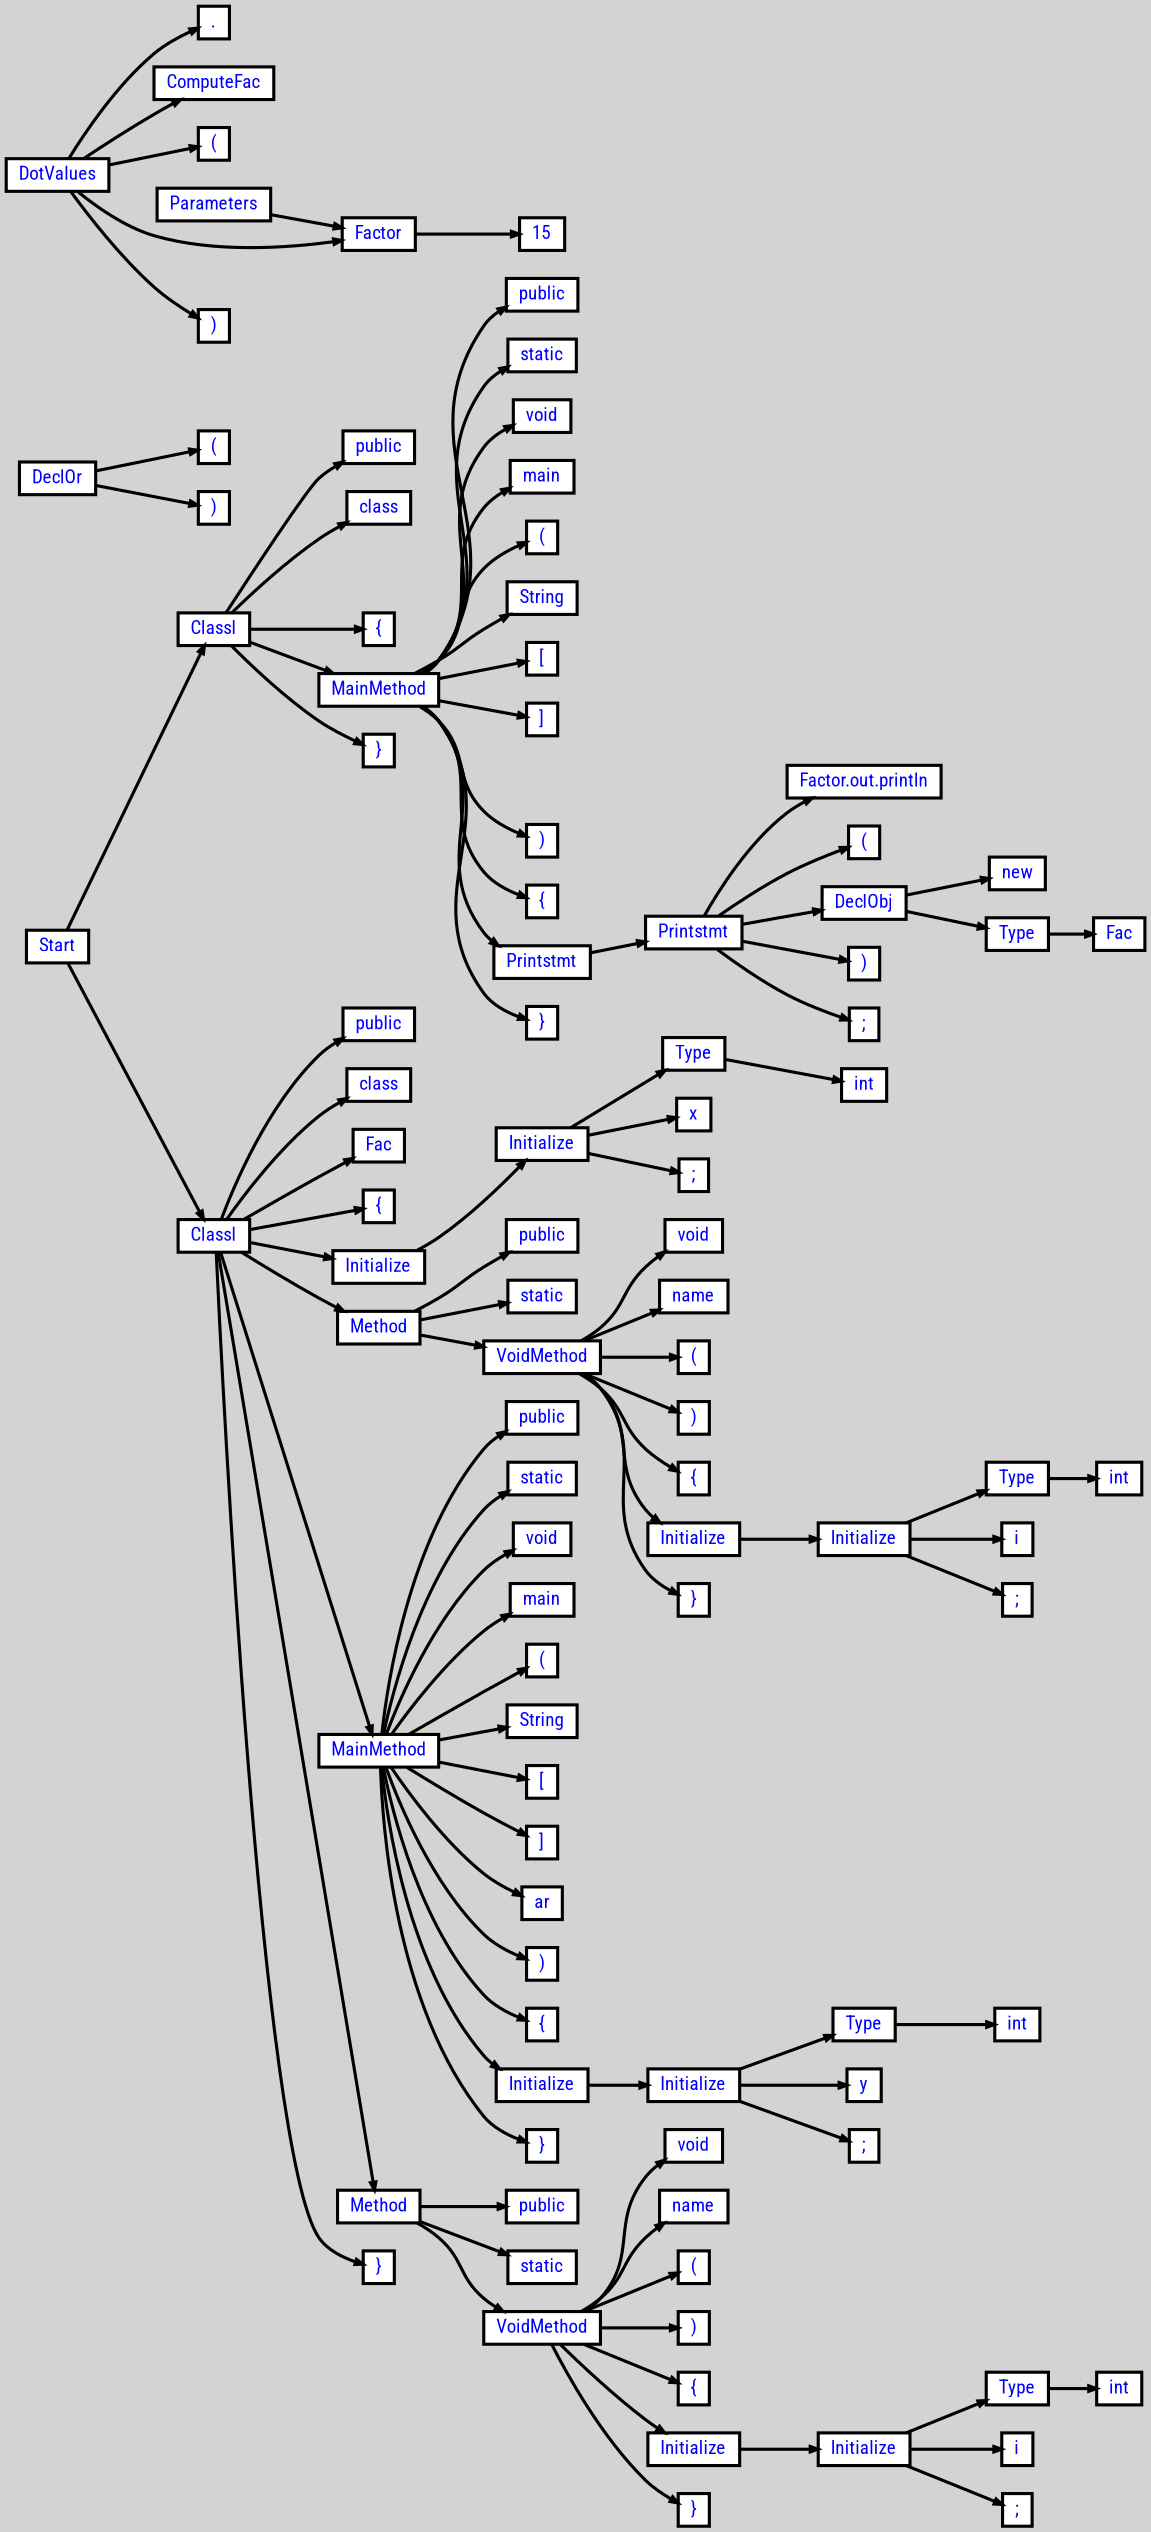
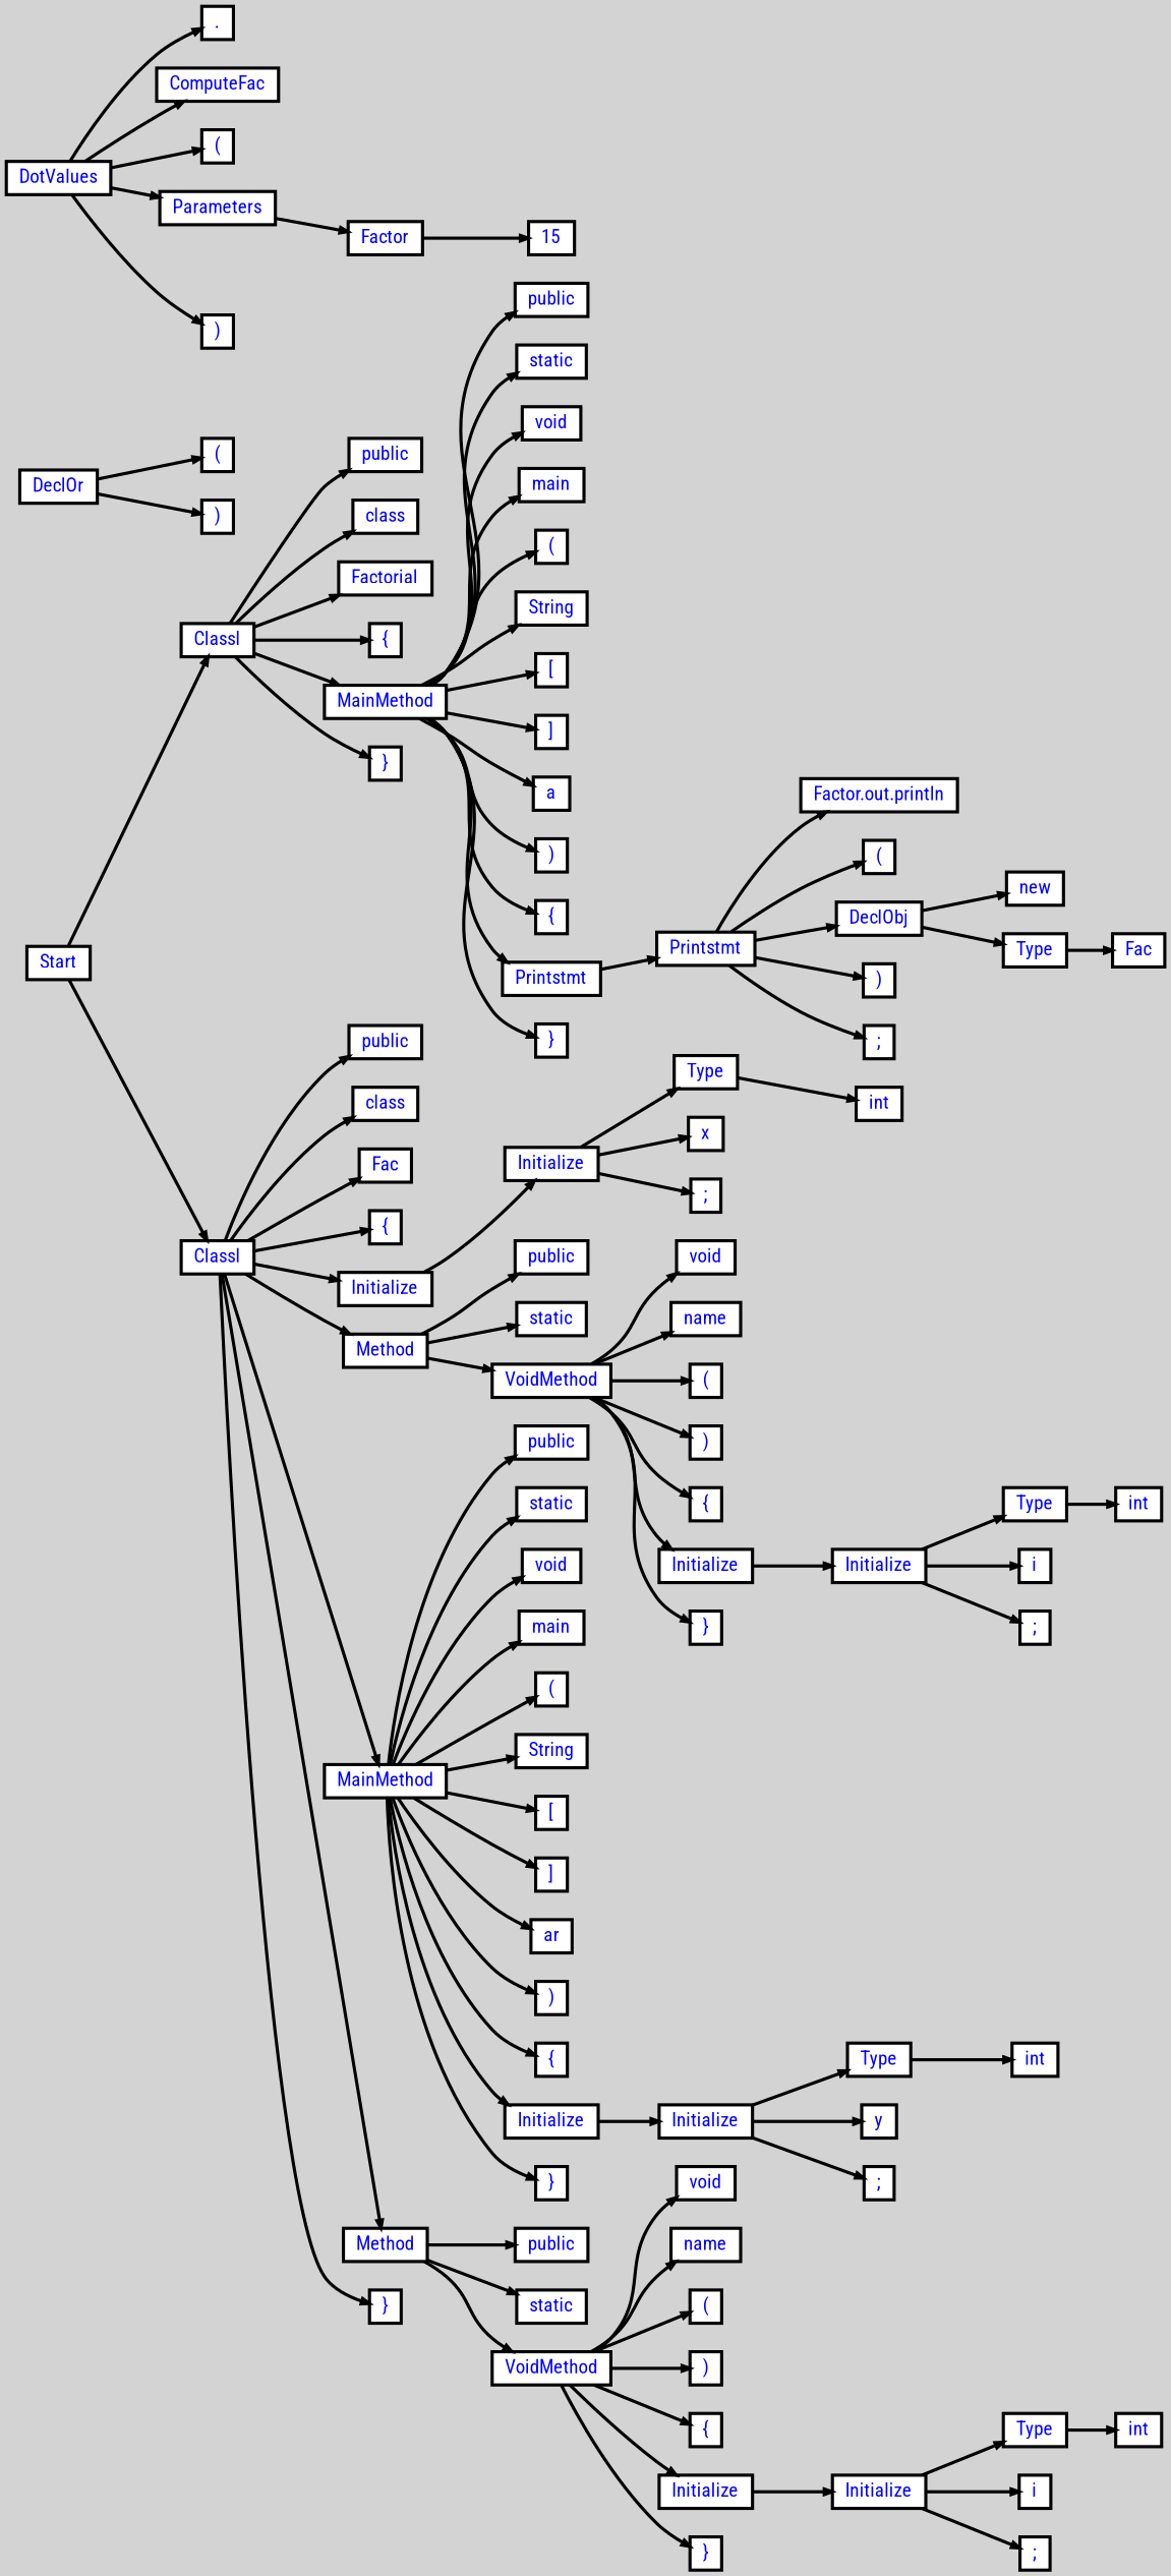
  digraph {
    bgcolor=lightgrey
    fontname="Roboto Condensed"
    ordering=out
    rankdir=LR
    ranksep=.4
    node [color=black fillcolor=white fixedsize=false fontcolor=blue fontname="Roboto Condensed" fontsize=12 shape=box style="filled, solid, bold"]
    edge [arrowsize=.5 color=black fontname="Roboto Condensed" style=bold]
    n1 [height=.25 label=Start width=.25]
    n2 [height=.25 label=Classl width=.25]
    n3 [height=.25 label=Classl width=.25]
    n4 [height=.25 label=public width=.25]
    n5 [height=.25 label=class width=.25]
+   n6 [height=.25 label=Factorial width=.25]
    n7 [height=.25 label="{" width=.25]
    n8 [height=.25 label=MainMethod width=.25]
    n9 [height=.25 label="}" width=.25]
    n10 [height=.25 label=public width=.25]
    n11 [height=.25 label=class width=.25]
    n12 [height=.25 label=Fac width=.25]
    n13 [height=.25 label="{" width=.25]
    n14 [height=.25 label=Initialize width=.25]
    n15 [height=.25 label=Method width=.25]
    n16 [height=.25 label=MainMethod width=.25]
    n17 [height=.25 label=Method width=.25]
    n18 [height=.25 label="}" width=.25]
    n19 [height=.25 label=public width=.25]
    n20 [height=.25 label=static width=.25]
    n21 [height=.25 label=void width=.25]
    n22 [height=.25 label=main width=.25]
    n23 [height=.25 label="(" width=.25]
    n24 [height=.25 label=String width=.25]
    n25 [height=.25 label="[" width=.25]
    n26 [height=.25 label="]" width=.25]
+   n27 [height=.25 label=a width=.25]
    n28 [height=.25 label=")" width=.25]
    n29 [height=.25 label="{" width=.25]
    n30 [height=.25 label=Printstmt width=.25]
    n31 [height=.25 label="}" width=.25]
    n32 [height=.25 label=Printstmt width=.25]
    n33 [height=.25 label="Factor.out.println" width=.25]
    n34 [height=.25 label="(" width=.25]
    n35 [height=.25 label=DeclObj width=.25]
    n36 [height=.25 label=")" width=.25]
    n37 [height=.25 label=";" width=.25]
    n38 [height=.25 label=new width=.25]
    n39 [height=.25 label=Type width=.25]
    n40 [height=.25 label=Fac width=.25]
    n41 [height=.25 label=DeclOr width=.25]
    n42 [height=.25 label="(" width=.25]
    n43 [height=.25 label=")" width=.25]
    n44 [height=.25 label=DotValues width=.25]
    n45 [height=.25 label="." width=.25]
    n46 [height=.25 label=ComputeFac width=.25]
    n47 [height=.25 label="(" width=.25]
    n48 [height=.25 label=Parameters width=.25]
    n49 [height=.25 label=")" width=.25]
    n50 [height=.25 label=Factor width=.25]
    n51 [height=.25 label=15 width=.25]
    n52 [height=.25 label=Initialize width=.25]
    n53 [height=.25 label=public width=.25]
    n54 [height=.25 label=static width=.25]
    n55 [height=.25 label=VoidMethod width=.25]
    n56 [height=.25 label=public width=.25]
    n57 [height=.25 label=static width=.25]
    n58 [height=.25 label=void width=.25]
    n59 [height=.25 label=main width=.25]
    n60 [height=.25 label="(" width=.25]
    n61 [height=.25 label=String width=.25]
    n62 [height=.25 label="[" width=.25]
    n63 [height=.25 label="]" width=.25]
    n64 [height=.25 label=ar width=.25]
    n65 [height=.25 label=")" width=.25]
    n66 [height=.25 label="{" width=.25]
    n67 [height=.25 label=Initialize width=.25]
    n68 [height=.25 label="}" width=.25]
    n69 [height=.25 label=public width=.25]
    n70 [height=.25 label=static width=.25]
    n71 [height=.25 label=VoidMethod width=.25]
    n72 [height=.25 label=Type width=.25]
    n73 [height=.25 label=x width=.25]
    n74 [height=.25 label=";" width=.25]
    n75 [height=.25 label=int width=.25]
    n76 [height=.25 label=void width=.25]
    n77 [height=.25 label=name width=.25]
    n78 [height=.25 label="(" width=.25]
    n79 [height=.25 label=")" width=.25]
    n80 [height=.25 label="{" width=.25]
    n81 [height=.25 label=Initialize width=.25]
    n82 [height=.25 label="}" width=.25]
    n83 [height=.25 label=Initialize width=.25]
    n84 [height=.25 label=Type width=.25]
    n85 [height=.25 label=i width=.25]
    n86 [height=.25 label=";" width=.25]
    n87 [height=.25 label=int width=.25]
    n88 [height=.25 label=Initialize width=.25]
    n89 [height=.25 label=Type width=.25]
    n90 [height=.25 label=y width=.25]
    n91 [height=.25 label=";" width=.25]
    n92 [height=.25 label=int width=.25]
    n93 [height=.25 label=void width=.25]
    n94 [height=.25 label=name width=.25]
    n95 [height=.25 label="(" width=.25]
    n96 [height=.25 label=")" width=.25]
    n97 [height=.25 label="{" width=.25]
    n98 [height=.25 label=Initialize width=.25]
    n99 [height=.25 label="}" width=.25]
    n100 [height=.25 label=Initialize width=.25]
    n101 [height=.25 label=Type width=.25]
    n102 [height=.25 label=i width=.25]
    n103 [height=.25 label=";" width=.25]
    n104 [height=.25 label=int width=.25]
    n1 -> n2
    n1 -> n3
    n2 -> n4
    n2 -> n5
+   n2 -> n6
    n2 -> n7
    n2 -> n8
    n2 -> n9
    n3 -> n10
    n3 -> n11
    n3 -> n12
    n3 -> n13
    n3 -> n14
    n3 -> n15
    n3 -> n16
    n3 -> n17
    n3 -> n18
    n8 -> n19
    n8 -> n20
    n8 -> n21
    n8 -> n22
    n8 -> n23
    n8 -> n24
    n8 -> n25
    n8 -> n26
+   n8 -> n27
    n8 -> n28
    n8 -> n29
    n8 -> n30
    n8 -> n31
    n14 -> n52
    n15 -> n53
    n15 -> n54
    n15 -> n55
    n16 -> n56
    n16 -> n57
    n16 -> n58
    n16 -> n59
    n16 -> n60
    n16 -> n61
    n16 -> n62
    n16 -> n63
    n16 -> n64
    n16 -> n65
    n16 -> n66
    n16 -> n67
    n16 -> n68
    n17 -> n69
    n17 -> n70
    n17 -> n71
    n30 -> n32
    n32 -> n33
    n32 -> n34
    n32 -> n35
    n32 -> n36
    n32 -> n37
    n35 -> n38
    n35 -> n39
    n39 -> n40
    n41 -> n42
    n41 -> n43
    n44 -> n45
    n44 -> n46
    n44 -> n47
-   n44 -> n50
+   n44 -> n48
    n44 -> n49
    n48 -> n50
    n50 -> n51
    n52 -> n72
    n52 -> n73
    n52 -> n74
    n55 -> n76
    n55 -> n77
    n55 -> n78
    n55 -> n79
    n55 -> n80
    n55 -> n81
    n55 -> n82
    n67 -> n88
    n71 -> n93
    n71 -> n94
    n71 -> n95
    n71 -> n96
    n71 -> n97
    n71 -> n98
    n71 -> n99
    n72 -> n75
    n81 -> n83
    n83 -> n84
    n83 -> n85
    n83 -> n86
    n84 -> n87
    n88 -> n89
    n88 -> n90
    n88 -> n91
    n89 -> n92
    n98 -> n100
    n100 -> n101
    n100 -> n102
    n100 -> n103
    n101 -> n104
  }
